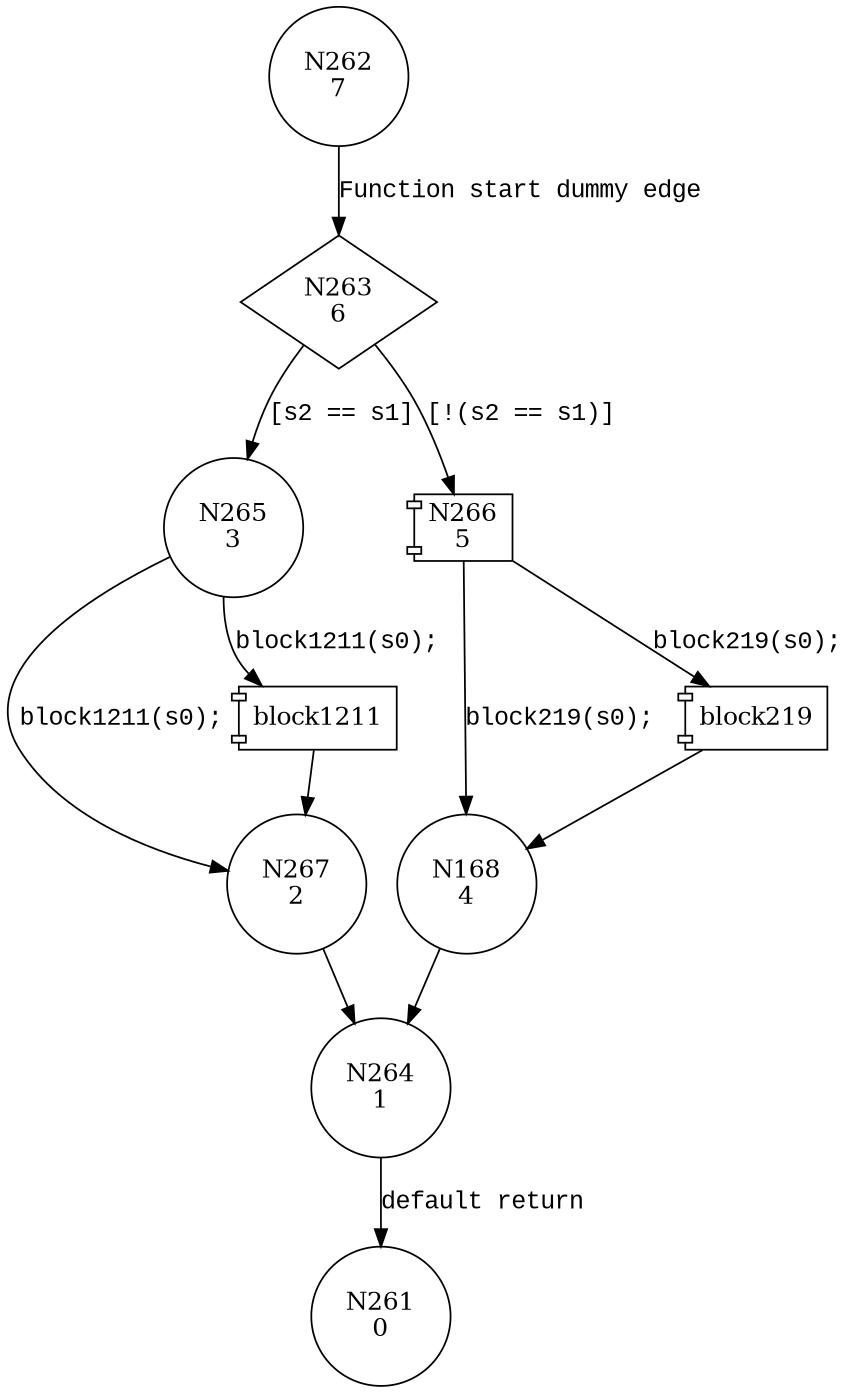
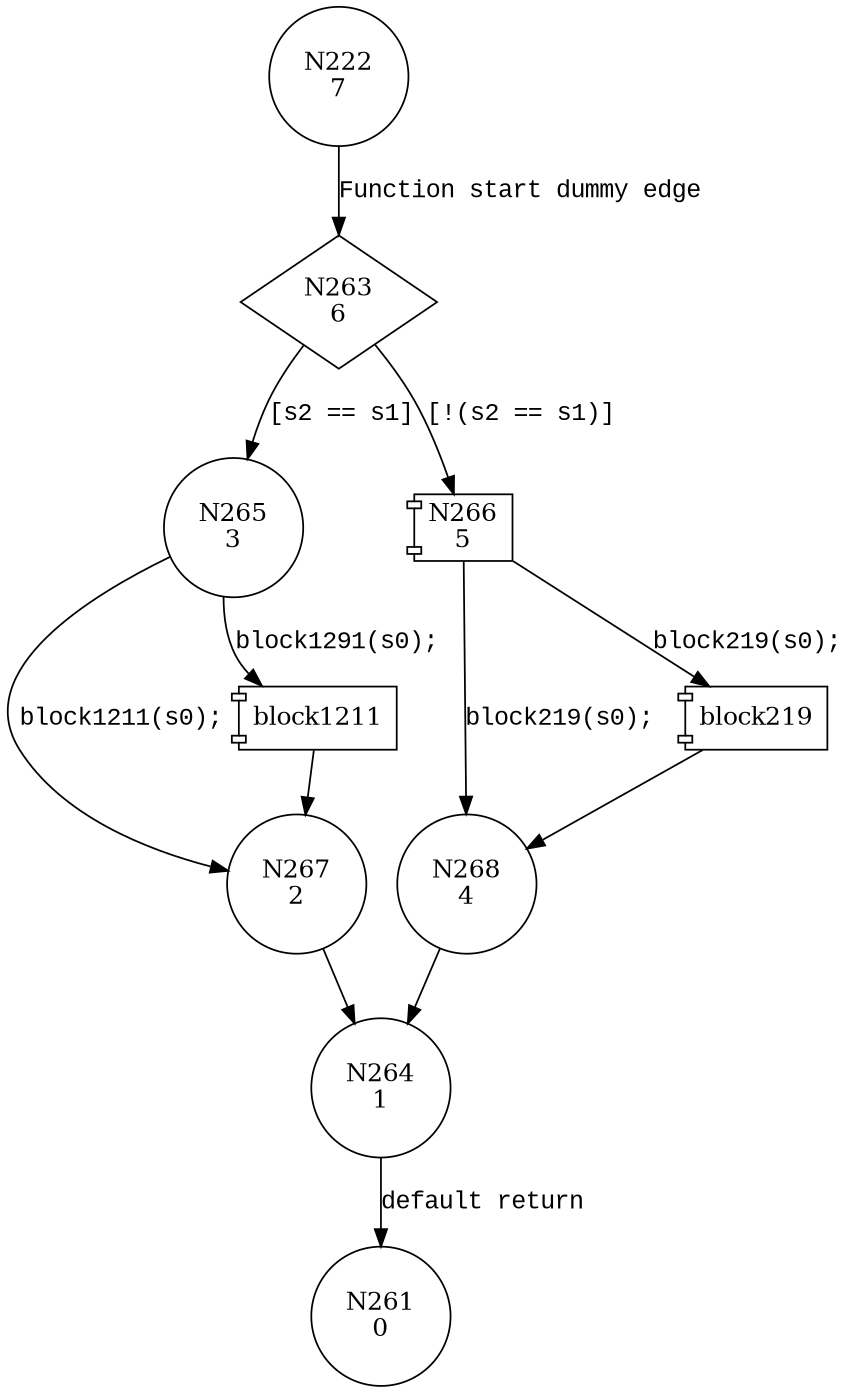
  digraph {
    node [shape=circle]
    edge [fontname="Courier New"]
    n1 [label="N263\n6" shape=diamond]
    n2 [label="N265\n3"]
    n3 [label="N266\n5" shape=component]
    n4 [label="N267\n2"]
    n5 [label=block1211 shape=component]
-   n6 [label="N168\n4"]
+   n6 [label="N268\n4"]
    n7 [label=block219 shape=component]
    n8 [label="N264\n1"]
    n9 [label="N261\n0"]
-   n10 [label="N262\n7"]
+   n10 [label="N222\n7"]
    n1 -> n2 [label="[s2 == s1]"]
    n1 -> n3 [label="[!(s2 == s1)]"]
    n2 -> n4 [label="block1211(s0);"]
-   n2 -> n5 [label="block1211(s0);"]
+   n2 -> n5 [label="block1291(s0);"]
    n3 -> n6 [label="block219(s0);"]
    n3 -> n7 [label="block219(s0);"]
    n4 -> n8
    n5 -> n4
    n6 -> n8
    n7 -> n6
    n8 -> n9 [label="default return"]
    n10 -> n1 [label="Function start dummy edge"]
  }
